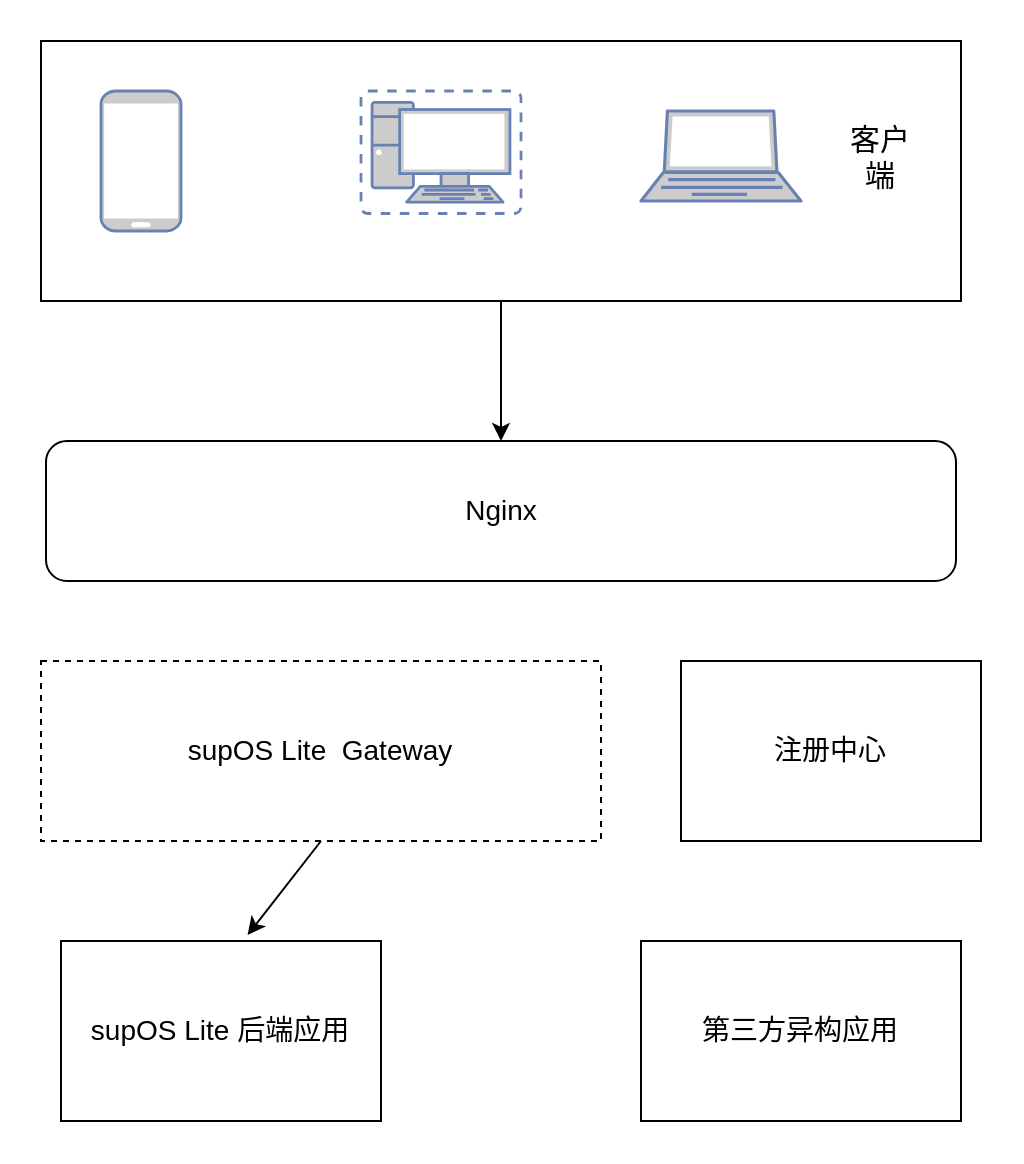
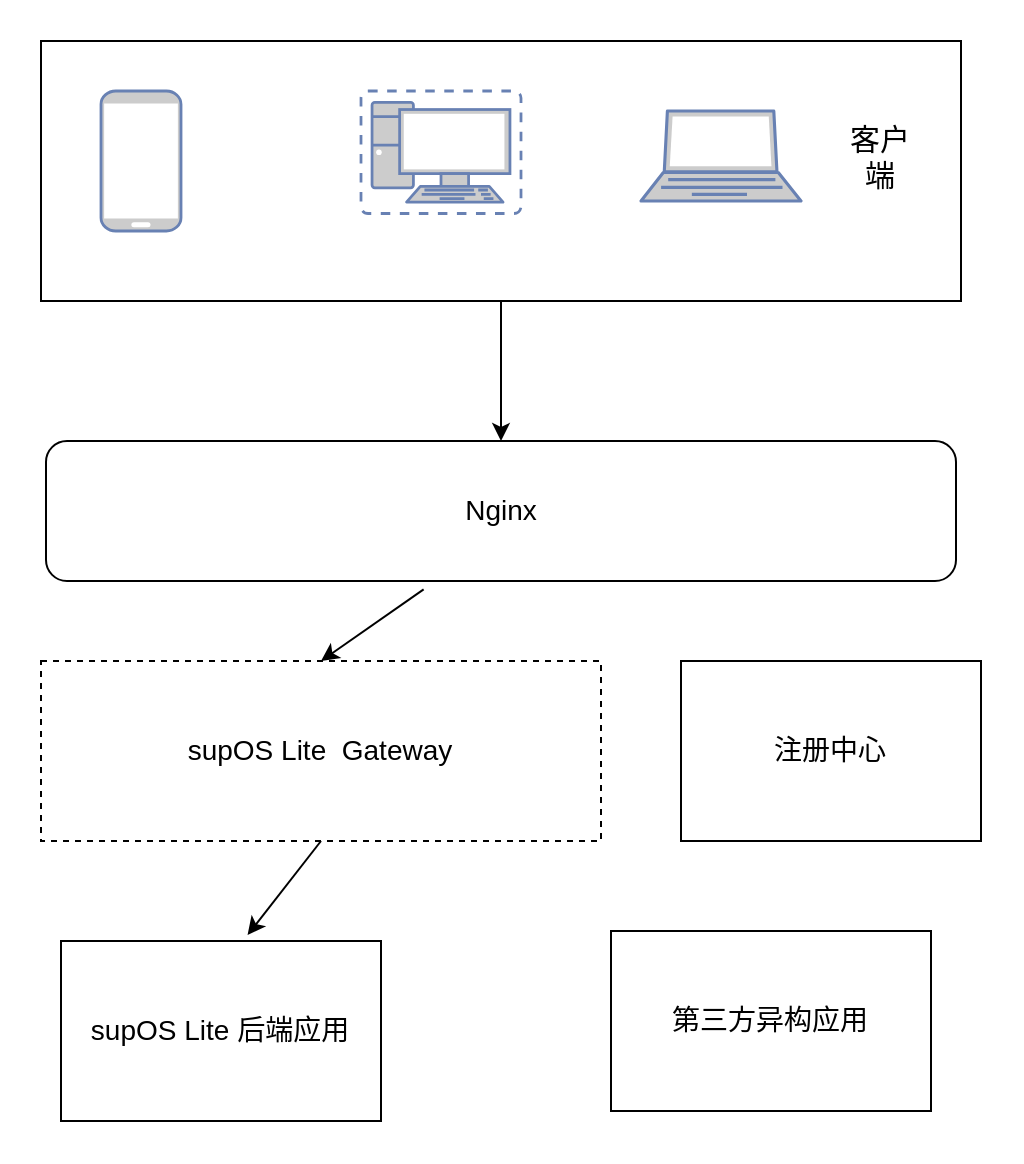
  <mxCell id="0" />
  <mxCell id="1" parent="0" />
  <mxCell id="2" value="&lt;font style=&quot;font-size: 14px&quot;&gt;supOS Lite&amp;nbsp; Gateway&lt;/font&gt;" style="rounded=0;whiteSpace=wrap;html=1;dashed=1;" parent="1" vertex="1"><mxGeometry x="20" y="330" width="280" height="90" as="geometry" /></mxCell>
  <mxCell id="3" value="" style="fontColor=#0066CC;verticalAlign=top;verticalLabelPosition=bottom;labelPosition=center;align=center;html=1;outlineConnect=0;fillColor=#CCCCCC;strokeColor=#6881B3;gradientColor=none;gradientDirection=north;strokeWidth=2;shape=mxgraph.networks.mobile;" parent="1" vertex="1"><mxGeometry x="50" y="45" width="40" height="70" as="geometry" /></mxCell>
  <mxCell id="4" value="" style="fontColor=#0066CC;verticalAlign=top;verticalLabelPosition=bottom;labelPosition=center;align=center;html=1;outlineConnect=0;fillColor=#CCCCCC;strokeColor=#6881B3;gradientColor=none;gradientDirection=north;strokeWidth=2;shape=mxgraph.networks.virtual_pc;" parent="1" vertex="1"><mxGeometry x="180" y="45" width="80" height="61.25" as="geometry" /></mxCell>
  <mxCell id="5" value="" style="fontColor=#0066CC;verticalAlign=top;verticalLabelPosition=bottom;labelPosition=center;align=center;html=1;outlineConnect=0;fillColor=#CCCCCC;strokeColor=#6881B3;gradientColor=none;gradientDirection=north;strokeWidth=2;shape=mxgraph.networks.laptop;" parent="1" vertex="1"><mxGeometry x="320" y="55" width="80" height="45" as="geometry" /></mxCell>
  <mxCell id="6" value="" style="rounded=0;whiteSpace=wrap;html=1;fillColor=none;" parent="1" vertex="1"><mxGeometry x="20" y="20" width="460" height="130" as="geometry" /></mxCell>
  <mxCell id="7" value="&lt;font style=&quot;font-size: 15px&quot;&gt;客户端&lt;/font&gt;" style="text;html=1;strokeColor=none;fillColor=none;align=center;verticalAlign=middle;whiteSpace=wrap;rounded=0;" parent="1" vertex="1"><mxGeometry x="420" y="68" width="40" height="20" as="geometry" /></mxCell>
- <mxCell id="8" value="&lt;span style=&quot;font-size: 14px&quot;&gt;第三方异构应用&lt;/span&gt;" style="rounded=0;whiteSpace=wrap;html=1;" parent="1" vertex="1"><mxGeometry x="320" y="470" width="160" height="90" as="geometry" /></mxCell>
+ <mxCell id="8" value="&lt;span style=&quot;font-size: 14px&quot;&gt;第三方异构应用&lt;/span&gt;" style="rounded=0;whiteSpace=wrap;html=1;" parent="1" vertex="1"><mxGeometry x="305" y="465" width="160" height="90" as="geometry" /></mxCell>
  <mxCell id="9" value="" style="endArrow=classic;html=1;entryX=0.5;entryY=0;entryDx=0;entryDy=0;exitX=0.5;exitY=1;exitDx=0;exitDy=0;" parent="1" source="6" target="10" edge="1"><mxGeometry width="50" height="50" relative="1" as="geometry"><mxPoint x="180" y="200" as="sourcePoint" /><mxPoint x="230" y="150" as="targetPoint" /></mxGeometry></mxCell>
  <mxCell id="10" value="&lt;font style=&quot;font-size: 14px&quot;&gt;Nginx&lt;/font&gt;" style="rounded=1;whiteSpace=wrap;html=1;" parent="1" vertex="1"><mxGeometry x="22.5" y="220" width="455" height="70" as="geometry" /></mxCell>
+ <mxCell id="11" value="" style="endArrow=classic;html=1;entryX=0.5;entryY=0;entryDx=0;entryDy=0;exitX=0.415;exitY=1.06;exitDx=0;exitDy=0;exitPerimeter=0;" parent="1" target="2" edge="1" source="10"><mxGeometry width="50" height="50" relative="1" as="geometry"><mxPoint x="250" y="290" as="sourcePoint" /><mxPoint x="240" y="300" as="targetPoint" /></mxGeometry></mxCell>
  <mxCell id="12" value="&lt;span style=&quot;font-size: 14px&quot;&gt;注册中心&lt;/span&gt;" style="rounded=0;whiteSpace=wrap;html=1;" vertex="1" parent="1"><mxGeometry x="340" y="330" width="150" height="90" as="geometry" /></mxCell>
  <mxCell id="13" value="&lt;span style=&quot;font-size: 14px&quot;&gt;supOS Lite 后端应用&lt;/span&gt;" style="rounded=0;whiteSpace=wrap;html=1;" vertex="1" parent="1"><mxGeometry x="30" y="470" width="160" height="90" as="geometry" /></mxCell>
  <mxCell id="14" value="" style="endArrow=classic;html=1;entryX=0.583;entryY=-0.033;entryDx=0;entryDy=0;entryPerimeter=0;exitX=0.5;exitY=1;exitDx=0;exitDy=0;" edge="1" parent="1" source="2" target="13"><mxGeometry width="50" height="50" relative="1" as="geometry"><mxPoint x="90" y="480" as="sourcePoint" /><mxPoint x="140" y="430" as="targetPoint" /></mxGeometry></mxCell>
